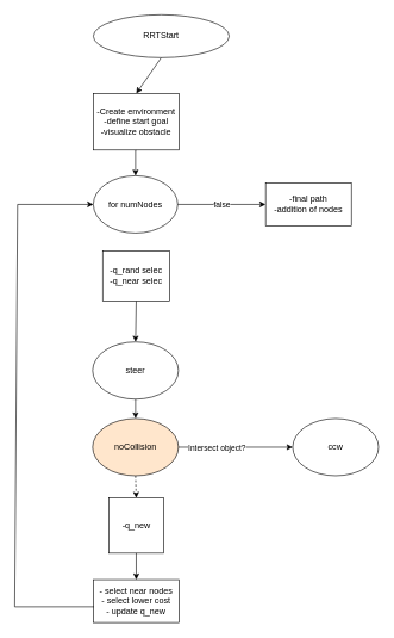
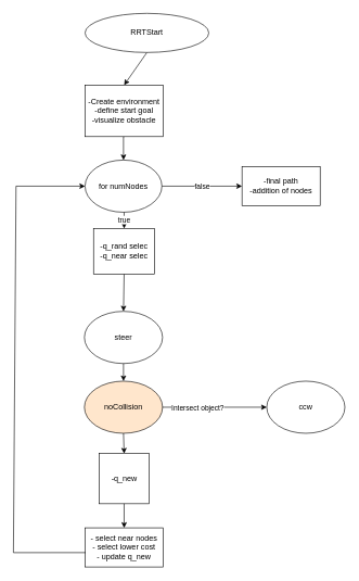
  <mxCell id="0" />
  <mxCell id="1" parent="0" />
  <mxCell id="2" value="" style="endArrow=classic;html=1;rounded=0;entryX=0.5;entryY=0;entryDx=0;entryDy=0;exitX=0.5;exitY=1;exitDx=0;exitDy=0;" edge="1" parent="1" source="3" target="5"><mxGeometry width="50" height="50" relative="1" as="geometry"><mxPoint x="206" y="165" as="sourcePoint" /><mxPoint x="189" y="141" as="targetPoint" /></mxGeometry></mxCell>
  <mxCell id="3" value="RRTStart" style="ellipse;whiteSpace=wrap;html=1;" vertex="1" parent="1"><mxGeometry x="130" y="20" width="190" height="60" as="geometry" /></mxCell>
  <mxCell id="4" style="edgeStyle=orthogonalEdgeStyle;rounded=0;orthogonalLoop=1;jettySize=auto;html=1;exitX=0.5;exitY=1;exitDx=0;exitDy=0;entryX=0.5;entryY=0;entryDx=0;entryDy=0;" edge="1" parent="1" source="5" target="7"><mxGeometry relative="1" as="geometry" /></mxCell>
  <mxCell id="5" value="-Create environment&lt;div&gt;-define start goal&lt;/div&gt;&lt;div&gt;-visualize obstacle&lt;/div&gt;" style="rounded=0;whiteSpace=wrap;html=1;" vertex="1" parent="1"><mxGeometry x="130" y="130" width="120" height="79" as="geometry" /></mxCell>
+ <mxCell id="6" value="true" style="edgeStyle=orthogonalEdgeStyle;rounded=0;orthogonalLoop=1;jettySize=auto;html=1;exitX=0.5;exitY=1;exitDx=0;exitDy=0;entryX=0.5;entryY=0;entryDx=0;entryDy=0;" edge="1" parent="1" source="7" target="8"><mxGeometry relative="1" as="geometry" /></mxCell>
  <mxCell id="7" value="for numNodes" style="ellipse;whiteSpace=wrap;html=1;" vertex="1" parent="1"><mxGeometry x="130" y="245" width="118" height="80" as="geometry" /></mxCell>
  <mxCell id="8" value="-q_rand selec&lt;div&gt;-q_near selec&lt;/div&gt;" style="whiteSpace=wrap;html=1;aspect=fixed;" vertex="1" parent="1"><mxGeometry x="143" y="350" width="94" height="70" as="geometry" /></mxCell>
  <mxCell id="9" value="steer" style="ellipse;whiteSpace=wrap;html=1;" vertex="1" parent="1"><mxGeometry x="129" y="477" width="120" height="80" as="geometry" /></mxCell>
  <mxCell id="10" value="" style="endArrow=classic;html=1;rounded=0;exitX=0.5;exitY=1;exitDx=0;exitDy=0;entryX=0.5;entryY=0;entryDx=0;entryDy=0;" edge="1" parent="1" source="8" target="9"><mxGeometry width="50" height="50" relative="1" as="geometry"><mxPoint x="183" y="408" as="sourcePoint" /><mxPoint x="233" y="358" as="targetPoint" /></mxGeometry></mxCell>
  <mxCell id="11" value="noCollision" style="ellipse;whiteSpace=wrap;html=1;fillColor=#ffe6cc;" vertex="1" parent="1"><mxGeometry x="129" y="584" width="120" height="80" as="geometry" /></mxCell>
  <mxCell id="12" value="" style="endArrow=classic;html=1;rounded=0;exitX=0.5;exitY=1;exitDx=0;exitDy=0;entryX=0.5;entryY=0;entryDx=0;entryDy=0;" edge="1" parent="1" source="9" target="11"><mxGeometry width="50" height="50" relative="1" as="geometry"><mxPoint x="183" y="408" as="sourcePoint" /><mxPoint x="233" y="358" as="targetPoint" /></mxGeometry></mxCell>
  <mxCell id="13" value="ccw" style="ellipse;whiteSpace=wrap;html=1;" vertex="1" parent="1"><mxGeometry x="409" y="584" width="120" height="80" as="geometry" /></mxCell>
  <mxCell id="14" value="" style="endArrow=classic;html=1;rounded=0;exitX=1;exitY=0.5;exitDx=0;exitDy=0;entryX=0;entryY=0.5;entryDx=0;entryDy=0;" edge="1" parent="1" source="11" target="13"><mxGeometry width="50" height="50" relative="1" as="geometry"><mxPoint x="183" y="553" as="sourcePoint" /><mxPoint x="233" y="503" as="targetPoint" /></mxGeometry></mxCell>
  <mxCell id="15" value="Intersect object?" style="edgeLabel;html=1;align=center;verticalAlign=middle;resizable=0;points=[];" vertex="1" connectable="0" parent="14"><mxGeometry x="-0.34" relative="1" as="geometry"><mxPoint as="offset" /></mxGeometry></mxCell>
  <mxCell id="16" value="-q_new" style="whiteSpace=wrap;html=1;aspect=fixed;" vertex="1" parent="1"><mxGeometry x="151.5" y="695" width="77" height="77" as="geometry" /></mxCell>
- <mxCell id="17" value="" style="endArrow=classic;html=1;rounded=0;exitX=0.5;exitY=1;exitDx=0;exitDy=0;entryX=0.5;entryY=0;entryDx=0;entryDy=0;dashed=1;" edge="1" parent="1" source="11" target="16"><mxGeometry width="50" height="50" relative="1" as="geometry"><mxPoint x="183" y="600" as="sourcePoint" /><mxPoint x="233" y="550" as="targetPoint" /></mxGeometry></mxCell>
+ <mxCell id="17" value="" style="endArrow=classic;html=1;rounded=0;exitX=0.5;exitY=1;exitDx=0;exitDy=0;entryX=0.5;entryY=0;entryDx=0;entryDy=0;" edge="1" parent="1" source="11" target="16"><mxGeometry width="50" height="50" relative="1" as="geometry"><mxPoint x="183" y="600" as="sourcePoint" /><mxPoint x="233" y="550" as="targetPoint" /></mxGeometry></mxCell>
  <mxCell id="18" value="" style="endArrow=classic;html=1;rounded=0;exitX=0.5;exitY=1;exitDx=0;exitDy=0;" edge="1" parent="1" source="16" target="19"><mxGeometry width="50" height="50" relative="1" as="geometry"><mxPoint x="187" y="596" as="sourcePoint" /><mxPoint x="190" y="814" as="targetPoint" /></mxGeometry></mxCell>
  <mxCell id="19" value="- select near nodes&lt;div&gt;- select lower cost&lt;/div&gt;&lt;div&gt;- update q_new&lt;/div&gt;" style="rounded=0;whiteSpace=wrap;html=1;" vertex="1" parent="1"><mxGeometry x="130" y="809" width="120" height="60" as="geometry" /></mxCell>
  <mxCell id="20" value="" style="endArrow=classic;html=1;rounded=0;exitX=0.008;exitY=0.633;exitDx=0;exitDy=0;exitPerimeter=0;entryX=0;entryY=0.5;entryDx=0;entryDy=0;" edge="1" parent="1" source="19" target="7"><mxGeometry width="50" height="50" relative="1" as="geometry"><mxPoint x="187" y="587" as="sourcePoint" /><mxPoint x="120" y="58" as="targetPoint" /><Array as="points"><mxPoint x="20" y="847" /><mxPoint x="24" y="285" /></Array></mxGeometry></mxCell>
  <mxCell id="21" value="-final path&lt;div&gt;-addition of nodes&lt;/div&gt;" style="rounded=0;whiteSpace=wrap;html=1;" vertex="1" parent="1"><mxGeometry x="371" y="255" width="120" height="60" as="geometry" /></mxCell>
  <mxCell id="22" value="false" style="endArrow=classic;html=1;rounded=0;exitX=1;exitY=0.5;exitDx=0;exitDy=0;entryX=0;entryY=0.5;entryDx=0;entryDy=0;" edge="1" parent="1" source="7" target="21"><mxGeometry width="50" height="50" relative="1" as="geometry"><mxPoint x="181" y="506" as="sourcePoint" /><mxPoint x="231" y="456" as="targetPoint" /></mxGeometry></mxCell>
